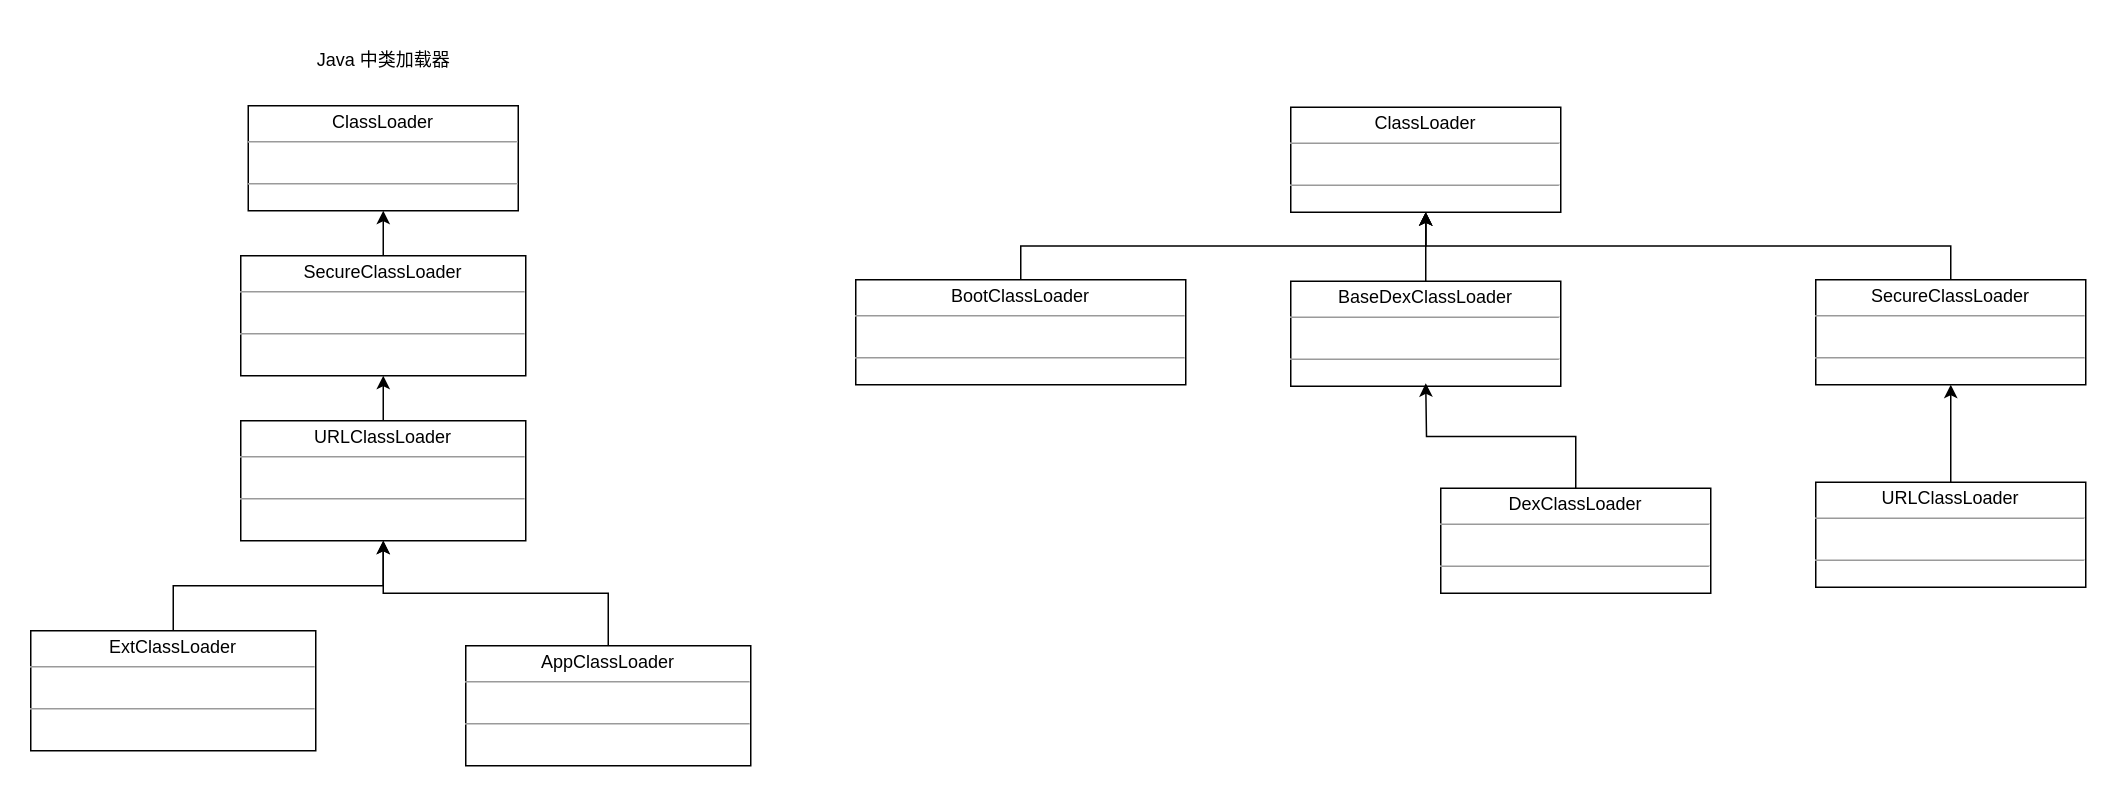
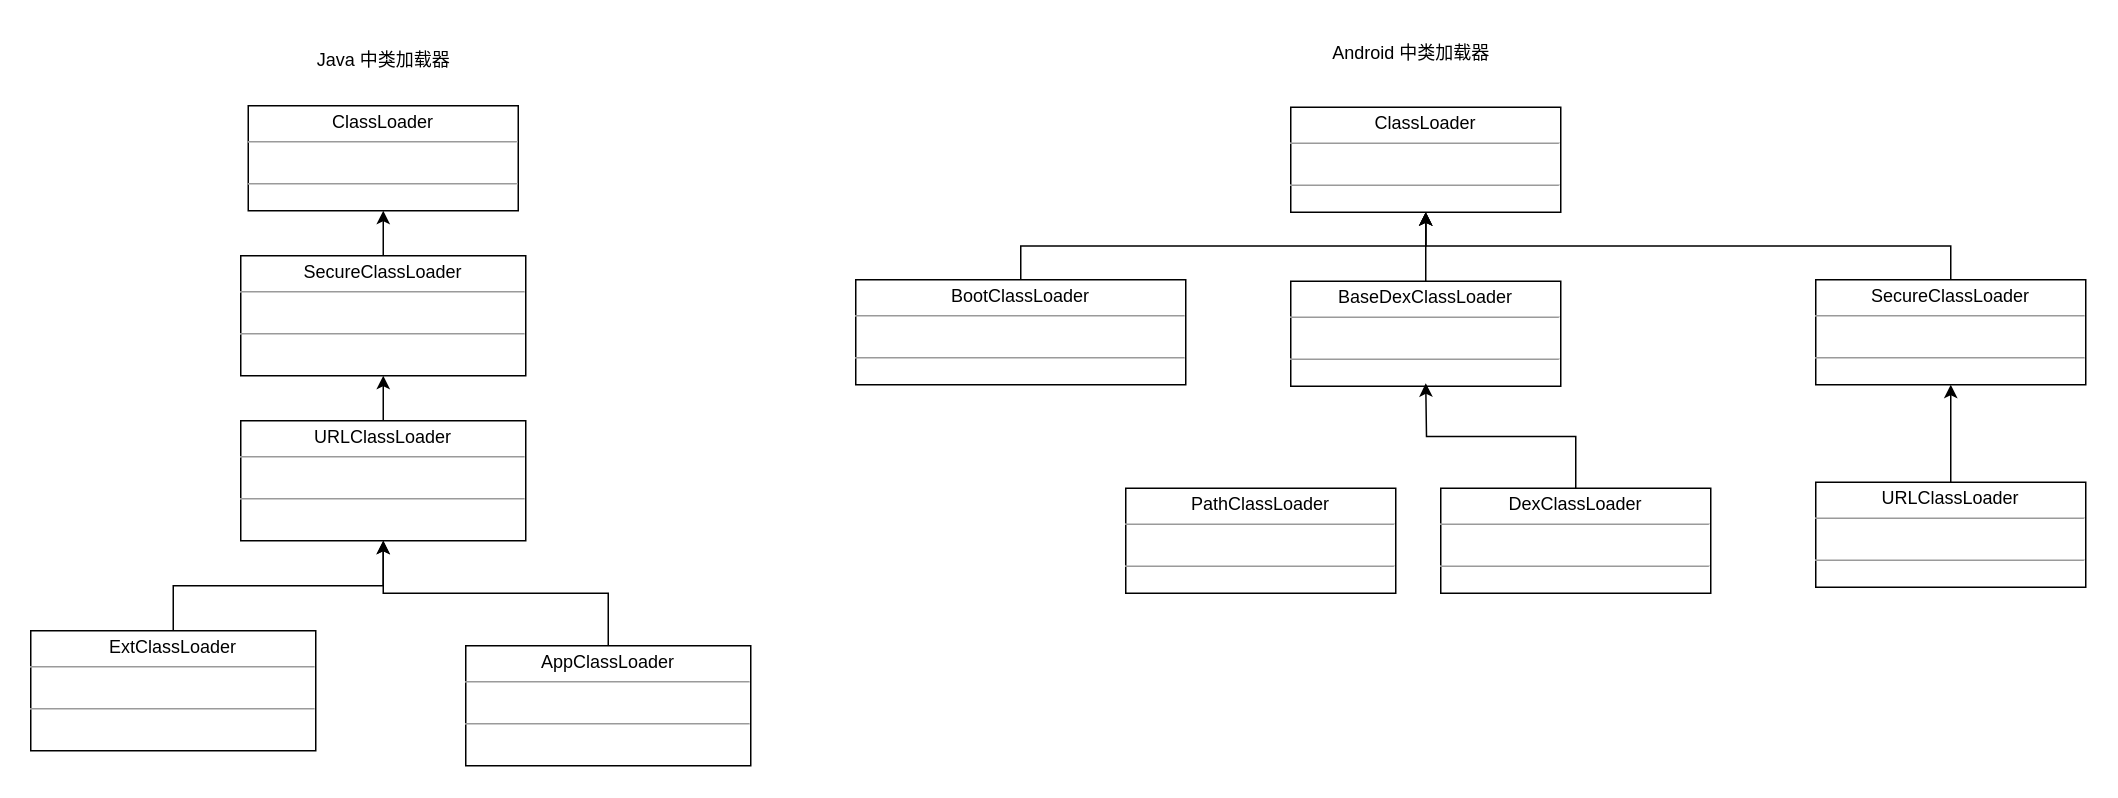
  <mxCell id="0" />
  <mxCell id="1" parent="0" />
  <mxCell id="2" value="&lt;p style=&quot;margin:0px;margin-top:4px;text-align:center;&quot;&gt;ClassLoader&lt;/p&gt;&lt;hr size=&quot;1&quot;&gt;&lt;p style=&quot;margin:0px;margin-left:4px;&quot;&gt;&lt;br&gt;&lt;/p&gt;&lt;hr size=&quot;1&quot;&gt;&lt;p style=&quot;margin:0px;margin-left:4px;&quot;&gt;&lt;br&gt;&lt;/p&gt;" style="verticalAlign=top;align=left;overflow=fill;fontSize=12;fontFamily=Helvetica;html=1;" vertex="1" parent="1"><mxGeometry x="165" y="70" width="180" height="70" as="geometry" /></mxCell>
  <mxCell id="3" value="" style="edgeStyle=orthogonalEdgeStyle;rounded=0;orthogonalLoop=1;jettySize=auto;html=1;" edge="1" parent="1" source="4" target="2"><mxGeometry relative="1" as="geometry" /></mxCell>
  <mxCell id="4" value="&lt;p style=&quot;margin:0px;margin-top:4px;text-align:center;&quot;&gt;SecureClassLoader&lt;/p&gt;&lt;hr size=&quot;1&quot;&gt;&lt;p style=&quot;margin:0px;margin-left:4px;&quot;&gt;&lt;br&gt;&lt;/p&gt;&lt;hr size=&quot;1&quot;&gt;&lt;p style=&quot;margin:0px;margin-left:4px;&quot;&gt;&lt;br&gt;&lt;/p&gt;" style="verticalAlign=top;align=left;overflow=fill;fontSize=12;fontFamily=Helvetica;html=1;" vertex="1" parent="1"><mxGeometry x="160" y="170" width="190" height="80" as="geometry" /></mxCell>
  <mxCell id="5" value="" style="edgeStyle=orthogonalEdgeStyle;rounded=0;orthogonalLoop=1;jettySize=auto;html=1;" edge="1" parent="1" source="6" target="4"><mxGeometry relative="1" as="geometry" /></mxCell>
  <mxCell id="6" value="&lt;p style=&quot;margin:0px;margin-top:4px;text-align:center;&quot;&gt;URLClassLoader&lt;/p&gt;&lt;hr size=&quot;1&quot;&gt;&lt;p style=&quot;margin:0px;margin-left:4px;&quot;&gt;&lt;br&gt;&lt;/p&gt;&lt;hr size=&quot;1&quot;&gt;&lt;p style=&quot;margin:0px;margin-left:4px;&quot;&gt;&lt;br&gt;&lt;/p&gt;" style="verticalAlign=top;align=left;overflow=fill;fontSize=12;fontFamily=Helvetica;html=1;" vertex="1" parent="1"><mxGeometry x="160" y="280" width="190" height="80" as="geometry" /></mxCell>
  <mxCell id="7" style="edgeStyle=orthogonalEdgeStyle;rounded=0;orthogonalLoop=1;jettySize=auto;html=1;entryX=0.5;entryY=1;entryDx=0;entryDy=0;" edge="1" parent="1" source="8" target="6"><mxGeometry relative="1" as="geometry" /></mxCell>
  <mxCell id="8" value="&lt;p style=&quot;margin:0px;margin-top:4px;text-align:center;&quot;&gt;ExtClassLoader&lt;/p&gt;&lt;hr size=&quot;1&quot;&gt;&lt;p style=&quot;margin:0px;margin-left:4px;&quot;&gt;&lt;br&gt;&lt;/p&gt;&lt;hr size=&quot;1&quot;&gt;&lt;p style=&quot;margin:0px;margin-left:4px;&quot;&gt;&lt;br&gt;&lt;/p&gt;" style="verticalAlign=top;align=left;overflow=fill;fontSize=12;fontFamily=Helvetica;html=1;" vertex="1" parent="1"><mxGeometry x="20" y="420" width="190" height="80" as="geometry" /></mxCell>
  <mxCell id="9" style="edgeStyle=orthogonalEdgeStyle;rounded=0;orthogonalLoop=1;jettySize=auto;html=1;exitX=0.5;exitY=0;exitDx=0;exitDy=0;entryX=0.5;entryY=1;entryDx=0;entryDy=0;" edge="1" parent="1" source="10" target="6"><mxGeometry relative="1" as="geometry" /></mxCell>
  <mxCell id="10" value="&lt;p style=&quot;margin:0px;margin-top:4px;text-align:center;&quot;&gt;AppClassLoader&lt;/p&gt;&lt;hr size=&quot;1&quot;&gt;&lt;p style=&quot;margin:0px;margin-left:4px;&quot;&gt;&lt;br&gt;&lt;/p&gt;&lt;hr size=&quot;1&quot;&gt;&lt;p style=&quot;margin:0px;margin-left:4px;&quot;&gt;&lt;br&gt;&lt;/p&gt;" style="verticalAlign=top;align=left;overflow=fill;fontSize=12;fontFamily=Helvetica;html=1;" vertex="1" parent="1"><mxGeometry x="310" y="430" width="190" height="80" as="geometry" /></mxCell>
  <mxCell id="11" value="&lt;p style=&quot;margin:0px;margin-top:4px;text-align:center;&quot;&gt;ClassLoader&lt;/p&gt;&lt;hr size=&quot;1&quot;&gt;&lt;p style=&quot;margin:0px;margin-left:4px;&quot;&gt;&lt;br&gt;&lt;/p&gt;&lt;hr size=&quot;1&quot;&gt;&lt;p style=&quot;margin:0px;margin-left:4px;&quot;&gt;&lt;br&gt;&lt;/p&gt;" style="verticalAlign=top;align=left;overflow=fill;fontSize=12;fontFamily=Helvetica;html=1;" vertex="1" parent="1"><mxGeometry x="860" y="71" width="180" height="70" as="geometry" /></mxCell>
  <mxCell id="12" style="edgeStyle=orthogonalEdgeStyle;rounded=0;orthogonalLoop=1;jettySize=auto;html=1;exitX=0.5;exitY=0;exitDx=0;exitDy=0;entryX=0.5;entryY=1;entryDx=0;entryDy=0;" edge="1" parent="1" source="13" target="11"><mxGeometry relative="1" as="geometry" /></mxCell>
  <mxCell id="13" value="&lt;p style=&quot;margin:0px;margin-top:4px;text-align:center;&quot;&gt;SecureClassLoader&lt;br&gt;&lt;/p&gt;&lt;hr size=&quot;1&quot;&gt;&lt;p style=&quot;margin:0px;margin-left:4px;&quot;&gt;&lt;br&gt;&lt;/p&gt;&lt;hr size=&quot;1&quot;&gt;&lt;p style=&quot;margin:0px;margin-left:4px;&quot;&gt;&lt;br&gt;&lt;/p&gt;" style="verticalAlign=top;align=left;overflow=fill;fontSize=12;fontFamily=Helvetica;html=1;" vertex="1" parent="1"><mxGeometry x="1210" y="186" width="180" height="70" as="geometry" /></mxCell>
  <mxCell id="14" style="edgeStyle=orthogonalEdgeStyle;rounded=0;orthogonalLoop=1;jettySize=auto;html=1;exitX=0.5;exitY=0;exitDx=0;exitDy=0;entryX=0.5;entryY=1;entryDx=0;entryDy=0;" edge="1" parent="1" source="15" target="11"><mxGeometry relative="1" as="geometry" /></mxCell>
  <mxCell id="15" value="&lt;p style=&quot;margin:0px;margin-top:4px;text-align:center;&quot;&gt;BootClassLoader&lt;/p&gt;&lt;hr size=&quot;1&quot;&gt;&lt;p style=&quot;margin:0px;margin-left:4px;&quot;&gt;&lt;br&gt;&lt;/p&gt;&lt;hr size=&quot;1&quot;&gt;&lt;p style=&quot;margin:0px;margin-left:4px;&quot;&gt;&lt;br&gt;&lt;/p&gt;" style="verticalAlign=top;align=left;overflow=fill;fontSize=12;fontFamily=Helvetica;html=1;" vertex="1" parent="1"><mxGeometry x="570" y="186" width="220" height="70" as="geometry" /></mxCell>
  <mxCell id="16" style="edgeStyle=orthogonalEdgeStyle;rounded=0;orthogonalLoop=1;jettySize=auto;html=1;entryX=0.5;entryY=1;entryDx=0;entryDy=0;" edge="1" parent="1" source="17" target="11"><mxGeometry relative="1" as="geometry" /></mxCell>
  <mxCell id="17" value="&lt;p style=&quot;margin:0px;margin-top:4px;text-align:center;&quot;&gt;BaseDexClassLoader&lt;/p&gt;&lt;hr size=&quot;1&quot;&gt;&lt;p style=&quot;margin:0px;margin-left:4px;&quot;&gt;&lt;br&gt;&lt;/p&gt;&lt;hr size=&quot;1&quot;&gt;&lt;p style=&quot;margin:0px;margin-left:4px;&quot;&gt;&lt;br&gt;&lt;/p&gt;" style="verticalAlign=top;align=left;overflow=fill;fontSize=12;fontFamily=Helvetica;html=1;" vertex="1" parent="1"><mxGeometry x="860" y="187" width="180" height="70" as="geometry" /></mxCell>
+ <mxCell id="18" value="&lt;p style=&quot;margin:0px;margin-top:4px;text-align:center;&quot;&gt;PathClassLoader&lt;/p&gt;&lt;hr size=&quot;1&quot;&gt;&lt;p style=&quot;margin:0px;margin-left:4px;&quot;&gt;&lt;br&gt;&lt;/p&gt;&lt;hr size=&quot;1&quot;&gt;&lt;p style=&quot;margin:0px;margin-left:4px;&quot;&gt;&lt;br&gt;&lt;/p&gt;" style="verticalAlign=top;align=left;overflow=fill;fontSize=12;fontFamily=Helvetica;html=1;" vertex="1" parent="1"><mxGeometry x="750" y="325" width="180" height="70" as="geometry" /></mxCell>
  <mxCell id="19" style="edgeStyle=orthogonalEdgeStyle;rounded=0;orthogonalLoop=1;jettySize=auto;html=1;exitX=0.5;exitY=0;exitDx=0;exitDy=0;" edge="1" parent="1" source="20"><mxGeometry relative="1" as="geometry"><mxPoint x="950" y="255" as="targetPoint" /></mxGeometry></mxCell>
  <mxCell id="20" value="&lt;p style=&quot;margin:0px;margin-top:4px;text-align:center;&quot;&gt;DexClassLoader&lt;/p&gt;&lt;hr size=&quot;1&quot;&gt;&lt;p style=&quot;margin:0px;margin-left:4px;&quot;&gt;&lt;br&gt;&lt;/p&gt;&lt;hr size=&quot;1&quot;&gt;&lt;p style=&quot;margin:0px;margin-left:4px;&quot;&gt;&lt;br&gt;&lt;/p&gt;" style="verticalAlign=top;align=left;overflow=fill;fontSize=12;fontFamily=Helvetica;html=1;" vertex="1" parent="1"><mxGeometry x="960" y="325" width="180" height="70" as="geometry" /></mxCell>
  <mxCell id="21" style="edgeStyle=orthogonalEdgeStyle;rounded=0;orthogonalLoop=1;jettySize=auto;html=1;exitX=0.5;exitY=0;exitDx=0;exitDy=0;entryX=0.5;entryY=1;entryDx=0;entryDy=0;" edge="1" parent="1" source="22" target="13"><mxGeometry relative="1" as="geometry" /></mxCell>
  <mxCell id="22" value="&lt;p style=&quot;margin:0px;margin-top:4px;text-align:center;&quot;&gt;URLClassLoader&lt;br&gt;&lt;/p&gt;&lt;hr size=&quot;1&quot;&gt;&lt;p style=&quot;margin:0px;margin-left:4px;&quot;&gt;&lt;br&gt;&lt;/p&gt;&lt;hr size=&quot;1&quot;&gt;&lt;p style=&quot;margin:0px;margin-left:4px;&quot;&gt;&lt;br&gt;&lt;/p&gt;" style="verticalAlign=top;align=left;overflow=fill;fontSize=12;fontFamily=Helvetica;html=1;" vertex="1" parent="1"><mxGeometry x="1210" y="321" width="180" height="70" as="geometry" /></mxCell>
  <mxCell id="23" value="Java 中类加载器" style="text;html=1;align=center;verticalAlign=middle;resizable=0;points=[];autosize=1;strokeColor=none;fillColor=none;" vertex="1" parent="1"><mxGeometry x="200" y="25" width="110" height="30" as="geometry" /></mxCell>
+ <mxCell id="24" value="Android 中类加载器" style="text;html=1;align=center;verticalAlign=middle;resizable=0;points=[];autosize=1;strokeColor=none;fillColor=none;" vertex="1" parent="1"><mxGeometry x="875" y="20" width="130" height="30" as="geometry" /></mxCell>
